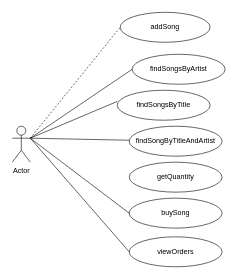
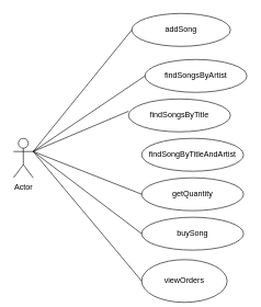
  <mxCell id="0" />
  <mxCell id="1" parent="0" />
  <mxCell id="2" value="Actor" style="shape=umlActor;verticalLabelPosition=bottom;verticalAlign=top;html=1;outlineConnect=0;" parent="1" vertex="1"><mxGeometry x="20" y="210" width="30" height="60" as="geometry" /></mxCell>
  <mxCell id="3" value="addSong" style="ellipse;whiteSpace=wrap;html=1;" parent="1" vertex="1"><mxGeometry x="200" y="20" width="150" height="50" as="geometry" /></mxCell>
  <mxCell id="4" value="findSongsByArtist" style="ellipse;whiteSpace=wrap;html=1;" parent="1" vertex="1"><mxGeometry x="220" y="90" width="155" height="50" as="geometry" /></mxCell>
  <mxCell id="5" value="findSongsByTitle" style="ellipse;whiteSpace=wrap;html=1;" parent="1" vertex="1"><mxGeometry x="195" y="150" width="155" height="50" as="geometry" /></mxCell>
- <mxCell id="6" value="" style="endArrow=none;html=1;rounded=0;entryX=0;entryY=0.5;entryDx=0;entryDy=0;exitX=1;exitY=0.333;exitDx=0;exitDy=0;exitPerimeter=0;dashed=1;" parent="1" source="2" target="3" edge="1"><mxGeometry width="50" height="50" relative="1" as="geometry"><mxPoint x="250" y="110" as="sourcePoint" /><mxPoint x="300" y="60" as="targetPoint" /></mxGeometry></mxCell>
+ <mxCell id="6" value="" style="endArrow=none;html=1;rounded=0;entryX=0;entryY=0.5;entryDx=0;entryDy=0;exitX=1;exitY=0.333;exitDx=0;exitDy=0;exitPerimeter=0;" parent="1" source="2" target="3" edge="1"><mxGeometry width="50" height="50" relative="1" as="geometry"><mxPoint x="250" y="110" as="sourcePoint" /><mxPoint x="300" y="60" as="targetPoint" /></mxGeometry></mxCell>
  <mxCell id="7" value="" style="endArrow=none;html=1;rounded=0;exitX=1;exitY=0.333;exitDx=0;exitDy=0;exitPerimeter=0;entryX=0;entryY=0.5;entryDx=0;entryDy=0;" parent="1" source="2" target="4" edge="1"><mxGeometry width="50" height="50" relative="1" as="geometry"><mxPoint x="70" y="100" as="sourcePoint" /><mxPoint x="210" y="90" as="targetPoint" /></mxGeometry></mxCell>
  <mxCell id="8" value="" style="endArrow=none;html=1;rounded=0;exitX=1;exitY=0.333;exitDx=0;exitDy=0;exitPerimeter=0;entryX=0;entryY=0.375;entryDx=0;entryDy=0;entryPerimeter=0;" parent="1" source="2" target="5" edge="1"><mxGeometry width="50" height="50" relative="1" as="geometry"><mxPoint x="70" y="100" as="sourcePoint" /><mxPoint x="230" y="100" as="targetPoint" /></mxGeometry></mxCell>
  <mxCell id="9" value="findSongByTitleAndArtist" style="ellipse;whiteSpace=wrap;html=1;" parent="1" vertex="1"><mxGeometry x="215" y="210" width="155" height="50" as="geometry" /></mxCell>
  <mxCell id="10" value="getQuantity" style="ellipse;whiteSpace=wrap;html=1;" parent="1" vertex="1"><mxGeometry x="215" y="270" width="155" height="50" as="geometry" /></mxCell>
  <mxCell id="11" value="buySong&lt;span style=&quot;color: rgba(0, 0, 0, 0); font-family: monospace; font-size: 0px; text-align: start;&quot;&gt;%3CmxGraphModel%3E%3Croot%3E%3CmxCell%20id%3D%220%22%2F%3E%3CmxCell%20id%3D%221%22%20parent%3D%220%22%2F%3E%3CmxCell%20id%3D%222%22%20value%3D%22findSongByTitleAndArtist%22%20style%3D%22ellipse%3BwhiteSpace%3Dwrap%3Bhtml%3D1%3B%22%20vertex%3D%221%22%20parent%3D%221%22%3E%3CmxGeometry%20x%3D%22315%22%20y%3D%22390%22%20width%3D%22155%22%20height%3D%2250%22%20as%3D%22geometry%22%2F%3E%3C%2FmxCell%3E%3C%2Froot%3E%3C%2FmxGraphModel%3E&lt;/span&gt;" style="ellipse;whiteSpace=wrap;html=1;" parent="1" vertex="1"><mxGeometry x="215" y="330" width="155" height="50" as="geometry" /></mxCell>
- <mxCell id="12" value="viewOrders" style="ellipse;whiteSpace=wrap;html=1;" parent="1" vertex="1"><mxGeometry x="215" y="394.5" width="155" height="50" as="geometry" /></mxCell>
- <mxCell id="13" value="" style="endArrow=none;html=1;rounded=0;exitX=1;exitY=0.333;exitDx=0;exitDy=0;exitPerimeter=0;" parent="1" source="2" target="9" edge="1"><mxGeometry width="50" height="50" relative="1" as="geometry"><mxPoint x="90" y="90" as="sourcePoint" /><mxPoint x="260" y="200" as="targetPoint" /></mxGeometry></mxCell>
+ <mxCell id="12" value="viewOrders" style="ellipse;whiteSpace=wrap;html=1;" parent="1" vertex="1"><mxGeometry x="215" y="394.5" width="130" height="65" as="geometry" /></mxCell>
+ <mxCell id="13" value="" style="endArrow=none;html=1;rounded=0;entryX=0;entryY=0.5;entryDx=0;entryDy=0;exitX=1;exitY=0.333;exitDx=0;exitDy=0;exitPerimeter=0;" parent="1" source="2" target="10" edge="1"><mxGeometry width="50" height="50" relative="1" as="geometry"><mxPoint x="90" y="90" as="sourcePoint" /><mxPoint x="260" y="200" as="targetPoint" /></mxGeometry></mxCell>
  <mxCell id="14" value="" style="endArrow=none;html=1;rounded=0;exitX=1;exitY=0.333;exitDx=0;exitDy=0;exitPerimeter=0;entryX=0;entryY=0.5;entryDx=0;entryDy=0;" parent="1" source="2" target="11" edge="1"><mxGeometry width="50" height="50" relative="1" as="geometry"><mxPoint x="210" y="250" as="sourcePoint" /><mxPoint x="260" y="200" as="targetPoint" /></mxGeometry></mxCell>
  <mxCell id="15" value="" style="endArrow=none;html=1;rounded=0;entryX=0;entryY=0.5;entryDx=0;entryDy=0;exitX=1;exitY=0.333;exitDx=0;exitDy=0;exitPerimeter=0;" parent="1" source="2" target="12" edge="1"><mxGeometry width="50" height="50" relative="1" as="geometry"><mxPoint x="210" y="250" as="sourcePoint" /><mxPoint x="260" y="200" as="targetPoint" /></mxGeometry></mxCell>
